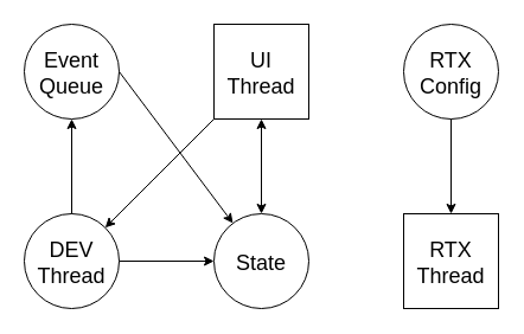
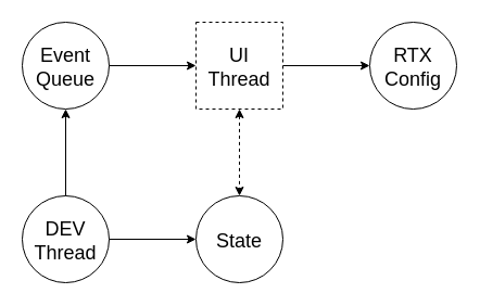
  <mxCell id="0" />
  <mxCell id="1" parent="0" />
- <mxCell id="2" value="UI &#10;Thread" style="aspect=fixed;fontSize=18;fillColor=none;" vertex="1" parent="1"><mxGeometry x="180" y="20" width="80" height="80" as="geometry" /></mxCell>
- <mxCell id="3" value="RTX&#10;Thread" style="aspect=fixed;fontSize=18;fillColor=none;" vertex="1" parent="1"><mxGeometry x="340" y="180" width="80" height="80" as="geometry" /></mxCell>
+ <mxCell id="2" value="UI &#10;Thread" style="aspect=fixed;fontSize=18;fillColor=none;dashed=1;" vertex="1" parent="1"><mxGeometry x="180" y="20" width="80" height="80" as="geometry" /></mxCell>
  <mxCell id="4" value="DEV&#10;Thread" style="ellipse;aspect=fixed;fontSize=18;fillColor=none;" vertex="1" parent="1"><mxGeometry x="20" y="180" width="80" height="80" as="geometry" /></mxCell>
  <mxCell id="5" value="State" style="ellipse;aspect=fixed;fontSize=18;fillColor=none;" vertex="1" parent="1"><mxGeometry x="180" y="180" width="80" height="80" as="geometry" /></mxCell>
  <mxCell id="6" value="Event&#10;Queue" style="ellipse;aspect=fixed;fontSize=18;fillColor=none;" vertex="1" parent="1"><mxGeometry x="20" y="20" width="80" height="80" as="geometry" /></mxCell>
  <mxCell id="7" value="" style="endArrow=classic;fontSize=18;entryX=0.5;entryY=1;entryDx=0;entryDy=0;strokeWidth=1;" edge="1" parent="1" source="4" target="6"><mxGeometry width="50" height="50" relative="1" as="geometry"><mxPoint x="70" y="-50" as="sourcePoint" /><mxPoint x="70" y="30" as="targetPoint" /></mxGeometry></mxCell>
- <mxCell id="8" value="" style="endArrow=classic;fontSize=18;strokeWidth=1;exitX=1;exitY=0.5;exitDx=0;exitDy=0;" edge="1" parent="1" source="6" target="5"><mxGeometry width="50" height="50" relative="1" as="geometry"><mxPoint x="70" y="190" as="sourcePoint" /><mxPoint x="70" y="110" as="targetPoint" /></mxGeometry></mxCell>
+ <mxCell id="8" value="" style="endArrow=classic;fontSize=18;entryX=0;entryY=0.5;entryDx=0;entryDy=0;strokeWidth=1;exitX=1;exitY=0.5;exitDx=0;exitDy=0;" edge="1" parent="1" source="6" target="2"><mxGeometry width="50" height="50" relative="1" as="geometry"><mxPoint x="70" y="190" as="sourcePoint" /><mxPoint x="70" y="110" as="targetPoint" /></mxGeometry></mxCell>
  <mxCell id="9" value="RTX&#10;Config" style="ellipse;aspect=fixed;fontSize=18;fillColor=none;" vertex="1" parent="1"><mxGeometry x="340" y="20" width="80" height="80" as="geometry" /></mxCell>
- <mxCell id="10" value="" style="endArrow=classic;fontSize=18;strokeWidth=1;" edge="1" parent="1" source="2" target="4"><mxGeometry width="50" height="50" relative="1" as="geometry"><mxPoint x="110" y="70" as="sourcePoint" /><mxPoint x="190" y="70" as="targetPoint" /></mxGeometry></mxCell>
- <mxCell id="11" value="" style="endArrow=classic;fontSize=18;strokeWidth=1;" edge="1" parent="1" source="9" target="3"><mxGeometry width="50" height="50" relative="1" as="geometry"><mxPoint x="270" y="70" as="sourcePoint" /><mxPoint x="350" y="70" as="targetPoint" /></mxGeometry></mxCell>
- <mxCell id="12" value="" style="endArrow=classic;startArrow=classic;strokeWidth=1;fontSize=18;exitX=0.5;exitY=1;exitDx=0;exitDy=0;entryX=0.5;entryY=0;entryDx=0;entryDy=0;" edge="1" parent="1" source="2" target="5"><mxGeometry width="50" height="50" relative="1" as="geometry"><mxPoint x="250" y="100" as="sourcePoint" /><mxPoint x="300" y="50" as="targetPoint" /></mxGeometry></mxCell>
+ <mxCell id="10" value="" style="endArrow=classic;fontSize=18;strokeWidth=1;" edge="1" parent="1" source="2" target="9"><mxGeometry width="50" height="50" relative="1" as="geometry"><mxPoint x="110" y="70" as="sourcePoint" /><mxPoint x="190" y="70" as="targetPoint" /></mxGeometry></mxCell>
+ <mxCell id="12" value="" style="endArrow=classic;startArrow=classic;strokeWidth=1;fontSize=18;exitX=0.5;exitY=1;exitDx=0;exitDy=0;entryX=0.5;entryY=0;entryDx=0;entryDy=0;dashed=1;" edge="1" parent="1" source="2" target="5"><mxGeometry width="50" height="50" relative="1" as="geometry"><mxPoint x="250" y="100" as="sourcePoint" /><mxPoint x="300" y="50" as="targetPoint" /></mxGeometry></mxCell>
  <mxCell id="13" value="" style="endArrow=classic;fontSize=18;entryX=0;entryY=0.5;entryDx=0;entryDy=0;strokeWidth=1;exitX=1;exitY=0.5;exitDx=0;exitDy=0;" edge="1" parent="1" source="4" target="5"><mxGeometry width="50" height="50" relative="1" as="geometry"><mxPoint x="70" y="190" as="sourcePoint" /><mxPoint x="70" y="110" as="targetPoint" /></mxGeometry></mxCell>
